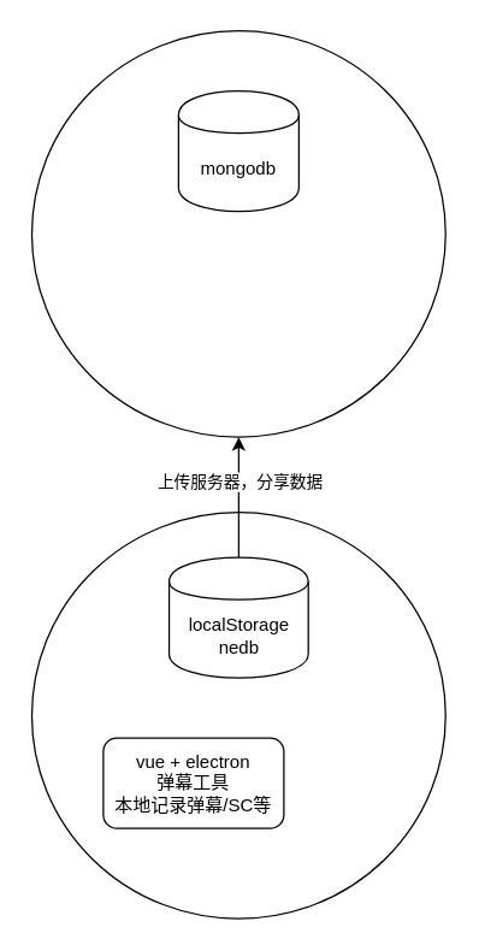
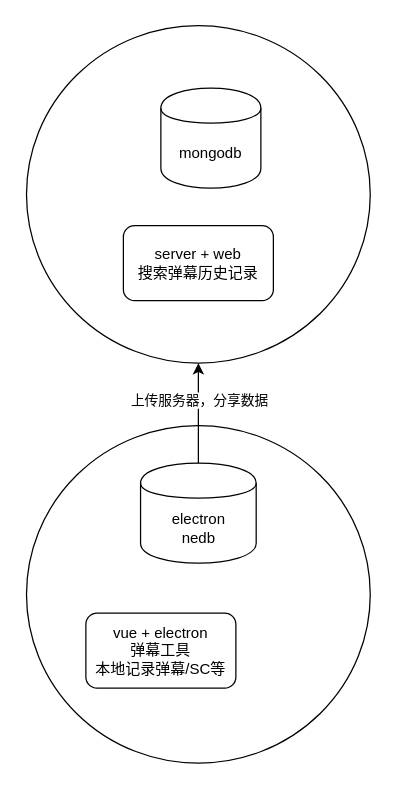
  <mxCell id="0" />
  <mxCell id="1" parent="0" />
  <mxCell id="2" value="" style="ellipse;whiteSpace=wrap;html=1;fillColor=none;" parent="1" vertex="1"><mxGeometry x="20.5" y="20" width="275" height="270" as="geometry" /></mxCell>
- <mxCell id="4" value="mongodb" style="shape=cylinder;whiteSpace=wrap;html=1;boundedLbl=1;backgroundOutline=1;" parent="1" vertex="1"><mxGeometry x="118" y="60" width="80" height="80" as="geometry" /></mxCell>
+ <mxCell id="3" value="server + web&lt;br&gt;搜索弹幕历史记录" style="rounded=1;whiteSpace=wrap;html=1;" parent="1" vertex="1"><mxGeometry x="98" y="180" width="120" height="60" as="geometry" /></mxCell>
+ <mxCell id="4" value="mongodb" style="shape=cylinder;whiteSpace=wrap;html=1;boundedLbl=1;backgroundOutline=1;" parent="1" vertex="1"><mxGeometry x="128" y="70" width="80" height="80" as="geometry" /></mxCell>
  <mxCell id="5" value="" style="ellipse;whiteSpace=wrap;html=1;fillColor=none;" parent="1" vertex="1"><mxGeometry x="20.5" y="340" width="275" height="270" as="geometry" /></mxCell>
- <mxCell id="6" value="localStorage&lt;br&gt;nedb" style="shape=cylinder;whiteSpace=wrap;html=1;boundedLbl=1;backgroundOutline=1;fillColor=none;" parent="1" vertex="1"><mxGeometry x="111.75" y="370" width="92.5" height="80" as="geometry" /></mxCell>
+ <mxCell id="6" value="electron&lt;br&gt;nedb" style="shape=cylinder;whiteSpace=wrap;html=1;boundedLbl=1;backgroundOutline=1;fillColor=none;" parent="1" vertex="1"><mxGeometry x="111.75" y="370" width="92.5" height="80" as="geometry" /></mxCell>
  <mxCell id="7" value="vue + electron&lt;br&gt;弹幕工具&lt;br&gt;本地记录弹幕/SC等" style="rounded=1;whiteSpace=wrap;html=1;" parent="1" vertex="1"><mxGeometry x="68" y="490" width="120" height="60" as="geometry" /></mxCell>
  <mxCell id="8" value="" style="endArrow=classic;html=1;exitX=0.5;exitY=0;exitDx=0;exitDy=0;" parent="1" source="6" target="2" edge="1"><mxGeometry width="50" height="50" relative="1" as="geometry"><mxPoint x="358" y="190" as="sourcePoint" /><mxPoint x="408" y="140" as="targetPoint" /></mxGeometry></mxCell>
  <mxCell id="9" value="上传服务器，分享数据" style="edgeLabel;html=1;align=center;verticalAlign=middle;resizable=0;points=[];" vertex="1" connectable="0" parent="8"><mxGeometry x="0.275" relative="1" as="geometry"><mxPoint as="offset" /></mxGeometry></mxCell>
